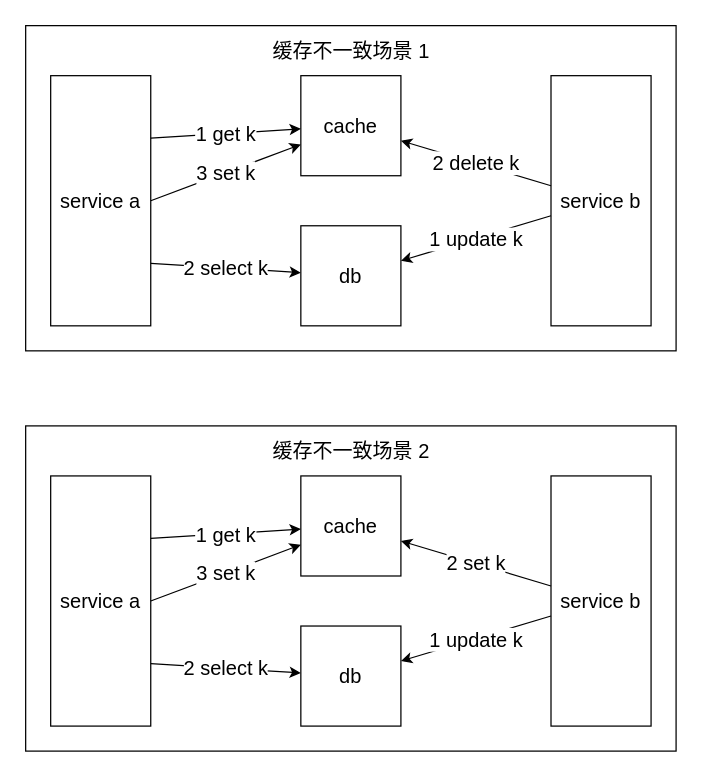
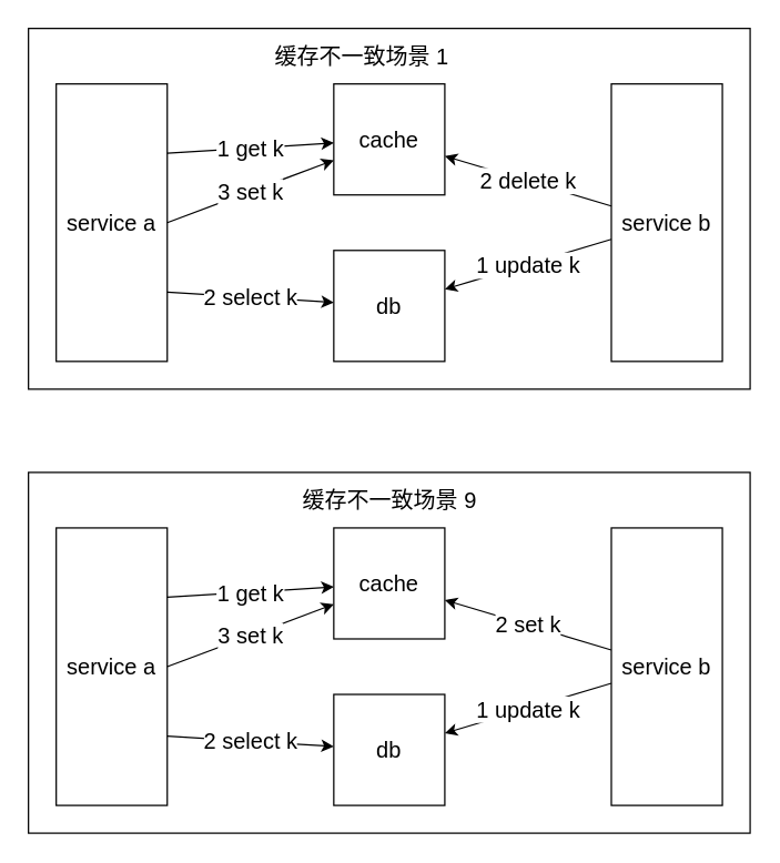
  <mxCell id="0" />
  <mxCell id="1" parent="0" />
  <mxCell id="2" value="" style="group" vertex="1" connectable="0" parent="1"><mxGeometry x="20" y="20" width="520" height="260" as="geometry" /></mxCell>
  <mxCell id="3" value="service a" style="rounded=0;whiteSpace=wrap;html=1;fontSize=16;" vertex="1" parent="2"><mxGeometry x="20" y="40" width="80" height="200" as="geometry" /></mxCell>
  <mxCell id="4" value="cache" style="rounded=0;whiteSpace=wrap;html=1;fontSize=16;" vertex="1" parent="2"><mxGeometry x="220" y="40" width="80" height="80" as="geometry" /></mxCell>
  <mxCell id="5" value="" style="endArrow=classic;html=1;rounded=0;fontSize=16;exitX=1;exitY=0.25;exitDx=0;exitDy=0;" edge="1" parent="2" source="3" target="4"><mxGeometry width="50" height="50" relative="1" as="geometry"><mxPoint x="210" y="270" as="sourcePoint" /><mxPoint x="260" y="220" as="targetPoint" /></mxGeometry></mxCell>
  <mxCell id="6" value="1 get k" style="edgeLabel;html=1;align=center;verticalAlign=middle;resizable=0;points=[];fontSize=16;" vertex="1" connectable="0" parent="5"><mxGeometry relative="1" as="geometry"><mxPoint as="offset" /></mxGeometry></mxCell>
  <mxCell id="7" value="" style="endArrow=classic;html=1;rounded=0;fontSize=16;exitX=1;exitY=0.75;exitDx=0;exitDy=0;" edge="1" parent="2" source="3" target="12"><mxGeometry width="50" height="50" relative="1" as="geometry"><mxPoint x="50" y="40" as="sourcePoint" /><mxPoint x="-30" y="140" as="targetPoint" /></mxGeometry></mxCell>
  <mxCell id="8" value="2 select k" style="edgeLabel;html=1;align=center;verticalAlign=middle;resizable=0;points=[];fontSize=16;" vertex="1" connectable="0" parent="7"><mxGeometry relative="1" as="geometry"><mxPoint as="offset" /></mxGeometry></mxCell>
  <mxCell id="9" value="" style="endArrow=classic;html=1;rounded=0;fontSize=16;exitX=1;exitY=0.5;exitDx=0;exitDy=0;" edge="1" parent="2" source="3" target="4"><mxGeometry width="50" height="50" relative="1" as="geometry"><mxPoint x="90" y="40" as="sourcePoint" /><mxPoint x="140" y="150" as="targetPoint" /></mxGeometry></mxCell>
  <mxCell id="10" value="3 set k" style="edgeLabel;html=1;align=center;verticalAlign=middle;resizable=0;points=[];fontSize=16;" vertex="1" connectable="0" parent="9"><mxGeometry relative="1" as="geometry"><mxPoint as="offset" /></mxGeometry></mxCell>
  <mxCell id="11" value="service b" style="rounded=0;whiteSpace=wrap;html=1;fontSize=16;" vertex="1" parent="2"><mxGeometry x="420" y="40" width="80" height="200" as="geometry" /></mxCell>
  <mxCell id="12" value="db" style="rounded=0;whiteSpace=wrap;html=1;fontSize=16;" vertex="1" parent="2"><mxGeometry x="220" y="160" width="80" height="80" as="geometry" /></mxCell>
  <mxCell id="13" value="" style="endArrow=classic;html=1;rounded=0;fontSize=16;" edge="1" parent="2" source="11" target="12"><mxGeometry width="50" height="50" relative="1" as="geometry"><mxPoint x="330" y="40" as="sourcePoint" /><mxPoint x="250" y="140" as="targetPoint" /></mxGeometry></mxCell>
  <mxCell id="14" value="1 update k" style="edgeLabel;html=1;align=center;verticalAlign=middle;resizable=0;points=[];fontSize=16;" vertex="1" connectable="0" parent="13"><mxGeometry relative="1" as="geometry"><mxPoint as="offset" /></mxGeometry></mxCell>
  <mxCell id="15" value="" style="endArrow=classic;html=1;rounded=0;fontSize=16;" edge="1" parent="2" source="11" target="4"><mxGeometry width="50" height="50" relative="1" as="geometry"><mxPoint x="370" y="40" as="sourcePoint" /><mxPoint x="420" y="150" as="targetPoint" /></mxGeometry></mxCell>
  <mxCell id="16" value="2 delete k" style="edgeLabel;html=1;align=center;verticalAlign=middle;resizable=0;points=[];fontSize=16;" vertex="1" connectable="0" parent="15"><mxGeometry relative="1" as="geometry"><mxPoint as="offset" /></mxGeometry></mxCell>
  <mxCell id="17" value="" style="rounded=0;whiteSpace=wrap;html=1;fontSize=16;gradientColor=none;fillColor=none;" vertex="1" parent="2"><mxGeometry width="520" height="260" as="geometry" /></mxCell>
- <mxCell id="18" value="缓存不一致场景 1" style="text;html=1;align=center;verticalAlign=middle;resizable=0;points=[];autosize=1;strokeColor=none;fillColor=none;fontSize=16;" vertex="1" parent="2"><mxGeometry x="190" y="10" width="140" height="20" as="geometry" /></mxCell>
+ <mxCell id="18" value="缓存不一致场景 1" style="text;html=1;align=center;verticalAlign=middle;resizable=0;points=[];autosize=1;strokeColor=none;fillColor=none;fontSize=16;" vertex="1" parent="2"><mxGeometry x="170" y="10" width="140" height="20" as="geometry" /></mxCell>
  <mxCell id="19" value="" style="group" vertex="1" connectable="0" parent="1"><mxGeometry x="20" y="340" width="520" height="260" as="geometry" /></mxCell>
  <mxCell id="20" value="" style="rounded=0;whiteSpace=wrap;html=1;fontSize=16;gradientColor=none;fillColor=none;" vertex="1" parent="19"><mxGeometry width="520" height="260" as="geometry" /></mxCell>
  <mxCell id="21" value="service a" style="rounded=0;whiteSpace=wrap;html=1;fontSize=16;" vertex="1" parent="19"><mxGeometry x="20" y="40" width="80" height="200" as="geometry" /></mxCell>
  <mxCell id="22" value="cache" style="rounded=0;whiteSpace=wrap;html=1;fontSize=16;" vertex="1" parent="19"><mxGeometry x="220" y="40" width="80" height="80" as="geometry" /></mxCell>
  <mxCell id="23" value="" style="endArrow=classic;html=1;rounded=0;fontSize=16;exitX=1;exitY=0.25;exitDx=0;exitDy=0;" edge="1" parent="19" source="21" target="22"><mxGeometry width="50" height="50" relative="1" as="geometry"><mxPoint x="210" y="270" as="sourcePoint" /><mxPoint x="260" y="220" as="targetPoint" /></mxGeometry></mxCell>
  <mxCell id="24" value="1 get k" style="edgeLabel;html=1;align=center;verticalAlign=middle;resizable=0;points=[];fontSize=16;" vertex="1" connectable="0" parent="23"><mxGeometry relative="1" as="geometry"><mxPoint as="offset" /></mxGeometry></mxCell>
  <mxCell id="25" value="" style="endArrow=classic;html=1;rounded=0;fontSize=16;exitX=1;exitY=0.75;exitDx=0;exitDy=0;" edge="1" parent="19" source="21" target="30"><mxGeometry width="50" height="50" relative="1" as="geometry"><mxPoint x="50" y="40" as="sourcePoint" /><mxPoint x="-30" y="140" as="targetPoint" /></mxGeometry></mxCell>
  <mxCell id="26" value="2 select k" style="edgeLabel;html=1;align=center;verticalAlign=middle;resizable=0;points=[];fontSize=16;" vertex="1" connectable="0" parent="25"><mxGeometry relative="1" as="geometry"><mxPoint as="offset" /></mxGeometry></mxCell>
  <mxCell id="27" value="" style="endArrow=classic;html=1;rounded=0;fontSize=16;exitX=1;exitY=0.5;exitDx=0;exitDy=0;" edge="1" parent="19" source="21" target="22"><mxGeometry width="50" height="50" relative="1" as="geometry"><mxPoint x="90" y="40" as="sourcePoint" /><mxPoint x="140" y="150" as="targetPoint" /></mxGeometry></mxCell>
  <mxCell id="28" value="3 set k" style="edgeLabel;html=1;align=center;verticalAlign=middle;resizable=0;points=[];fontSize=16;" vertex="1" connectable="0" parent="27"><mxGeometry relative="1" as="geometry"><mxPoint as="offset" /></mxGeometry></mxCell>
  <mxCell id="29" value="service b" style="rounded=0;whiteSpace=wrap;html=1;fontSize=16;" vertex="1" parent="19"><mxGeometry x="420" y="40" width="80" height="200" as="geometry" /></mxCell>
  <mxCell id="30" value="db" style="rounded=0;whiteSpace=wrap;html=1;fontSize=16;" vertex="1" parent="19"><mxGeometry x="220" y="160" width="80" height="80" as="geometry" /></mxCell>
  <mxCell id="31" value="" style="endArrow=classic;html=1;rounded=0;fontSize=16;" edge="1" parent="19" source="29" target="30"><mxGeometry width="50" height="50" relative="1" as="geometry"><mxPoint x="330" y="40" as="sourcePoint" /><mxPoint x="250" y="140" as="targetPoint" /></mxGeometry></mxCell>
  <mxCell id="32" value="1 update k" style="edgeLabel;html=1;align=center;verticalAlign=middle;resizable=0;points=[];fontSize=16;" vertex="1" connectable="0" parent="31"><mxGeometry relative="1" as="geometry"><mxPoint as="offset" /></mxGeometry></mxCell>
  <mxCell id="33" value="" style="endArrow=classic;html=1;rounded=0;fontSize=16;" edge="1" parent="19" source="29" target="22"><mxGeometry width="50" height="50" relative="1" as="geometry"><mxPoint x="370" y="40" as="sourcePoint" /><mxPoint x="420" y="150" as="targetPoint" /></mxGeometry></mxCell>
  <mxCell id="34" value="2 set k" style="edgeLabel;html=1;align=center;verticalAlign=middle;resizable=0;points=[];fontSize=16;" vertex="1" connectable="0" parent="33"><mxGeometry relative="1" as="geometry"><mxPoint as="offset" /></mxGeometry></mxCell>
- <mxCell id="35" value="缓存不一致场景 2" style="text;html=1;align=center;verticalAlign=middle;resizable=0;points=[];autosize=1;strokeColor=none;fillColor=none;fontSize=16;" vertex="1" parent="19"><mxGeometry x="190" y="10" width="140" height="20" as="geometry" /></mxCell>
+ <mxCell id="35" value="缓存不一致场景 9" style="text;html=1;align=center;verticalAlign=middle;resizable=0;points=[];autosize=1;strokeColor=none;fillColor=none;fontSize=16;" vertex="1" parent="19"><mxGeometry x="190" y="10" width="140" height="20" as="geometry" /></mxCell>
